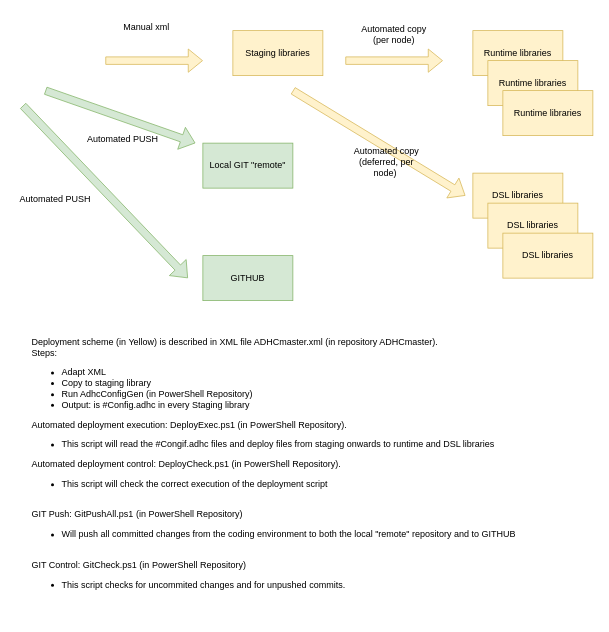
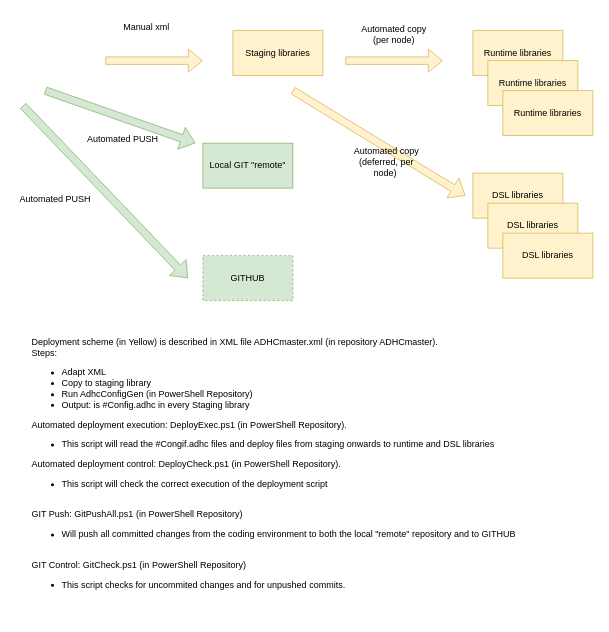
  <mxCell id="0" />
  <mxCell id="1" parent="0" />
  <mxCell id="2" value="" style="shape=flexArrow;endArrow=classic;html=1;fillColor=#fff2cc;strokeColor=#d6b656;" edge="1" parent="1"><mxGeometry width="50" height="50" relative="1" as="geometry"><mxPoint x="140" y="80" as="sourcePoint" /><mxPoint x="270" y="80" as="targetPoint" /><Array as="points" /></mxGeometry></mxCell>
  <mxCell id="3" value="Manual xml" style="text;html=1;strokeColor=none;fillColor=none;align=center;verticalAlign=middle;whiteSpace=wrap;rounded=0;" vertex="1" parent="1"><mxGeometry x="140" y="20" width="110" height="30" as="geometry" /></mxCell>
  <mxCell id="4" value="Staging libraries" style="rounded=0;whiteSpace=wrap;html=1;fillColor=#fff2cc;strokeColor=#d6b656;" vertex="1" parent="1"><mxGeometry x="310" y="40" width="120" height="60" as="geometry" /></mxCell>
  <mxCell id="5" value="" style="shape=flexArrow;endArrow=classic;html=1;fillColor=#fff2cc;strokeColor=#d6b656;" edge="1" parent="1"><mxGeometry width="50" height="50" relative="1" as="geometry"><mxPoint x="460" y="80" as="sourcePoint" /><mxPoint x="590" y="80" as="targetPoint" /><Array as="points" /></mxGeometry></mxCell>
  <mxCell id="6" value="Automated copy&lt;br&gt;(per node)" style="text;html=1;strokeColor=none;fillColor=none;align=center;verticalAlign=middle;whiteSpace=wrap;rounded=0;" vertex="1" parent="1"><mxGeometry x="470" y="30" width="110" height="30" as="geometry" /></mxCell>
  <mxCell id="7" value="Runtime libraries" style="rounded=0;whiteSpace=wrap;html=1;fillColor=#fff2cc;strokeColor=#d6b656;" vertex="1" parent="1"><mxGeometry x="630" y="40" width="120" height="60" as="geometry" /></mxCell>
  <mxCell id="8" value="" style="shape=flexArrow;endArrow=classic;html=1;fillColor=#d5e8d4;strokeColor=#82b366;" edge="1" parent="1"><mxGeometry width="50" height="50" relative="1" as="geometry"><mxPoint x="60" y="120" as="sourcePoint" /><mxPoint x="260" y="190" as="targetPoint" /><Array as="points" /></mxGeometry></mxCell>
  <mxCell id="9" value="Automated PUSH&amp;nbsp;" style="text;html=1;strokeColor=none;fillColor=none;align=center;verticalAlign=middle;whiteSpace=wrap;rounded=0;" vertex="1" parent="1"><mxGeometry x="20" y="250" width="110" height="30" as="geometry" /></mxCell>
  <mxCell id="10" value="Local GIT &quot;remote&quot;" style="rounded=0;whiteSpace=wrap;html=1;fillColor=#d5e8d4;strokeColor=#82b366;" vertex="1" parent="1"><mxGeometry x="270" y="190" width="120" height="60" as="geometry" /></mxCell>
  <mxCell id="11" value="" style="shape=flexArrow;endArrow=classic;html=1;fillColor=#d5e8d4;strokeColor=#82b366;" edge="1" parent="1"><mxGeometry width="50" height="50" relative="1" as="geometry"><mxPoint x="30" y="140" as="sourcePoint" /><mxPoint x="250" y="370" as="targetPoint" /><Array as="points" /></mxGeometry></mxCell>
- <mxCell id="12" value="GITHUB" style="rounded=0;whiteSpace=wrap;html=1;fillColor=#d5e8d4;strokeColor=#82b366;" vertex="1" parent="1"><mxGeometry x="270" y="340" width="120" height="60" as="geometry" /></mxCell>
+ <mxCell id="12" value="GITHUB" style="rounded=0;whiteSpace=wrap;html=1;fillColor=#d5e8d4;strokeColor=#82b366;dashed=1;" vertex="1" parent="1"><mxGeometry x="270" y="340" width="120" height="60" as="geometry" /></mxCell>
  <mxCell id="13" value="" style="shape=flexArrow;endArrow=classic;html=1;fillColor=#fff2cc;strokeColor=#d6b656;" edge="1" parent="1"><mxGeometry width="50" height="50" relative="1" as="geometry"><mxPoint x="390" y="120" as="sourcePoint" /><mxPoint x="620" y="260" as="targetPoint" /><Array as="points" /></mxGeometry></mxCell>
  <mxCell id="14" value="Automated PUSH&amp;nbsp;" style="text;html=1;strokeColor=none;fillColor=none;align=center;verticalAlign=middle;whiteSpace=wrap;rounded=0;" vertex="1" parent="1"><mxGeometry x="110" y="170" width="110" height="30" as="geometry" /></mxCell>
  <mxCell id="15" value="Automated copy&lt;br&gt;(deferred, per node)&amp;nbsp;" style="text;html=1;strokeColor=none;fillColor=none;align=center;verticalAlign=middle;whiteSpace=wrap;rounded=0;" vertex="1" parent="1"><mxGeometry x="460" y="190" width="110" height="50" as="geometry" /></mxCell>
  <mxCell id="16" value="DSL libraries" style="rounded=0;whiteSpace=wrap;html=1;fillColor=#fff2cc;strokeColor=#d6b656;" vertex="1" parent="1"><mxGeometry x="630" y="230" width="120" height="60" as="geometry" /></mxCell>
  <mxCell id="17" value="Runtime libraries" style="rounded=0;whiteSpace=wrap;html=1;fillColor=#fff2cc;strokeColor=#d6b656;" vertex="1" parent="1"><mxGeometry x="650" y="80" width="120" height="60" as="geometry" /></mxCell>
  <mxCell id="18" value="Runtime libraries" style="rounded=0;whiteSpace=wrap;html=1;fillColor=#fff2cc;strokeColor=#d6b656;" vertex="1" parent="1"><mxGeometry x="670" y="120" width="120" height="60" as="geometry" /></mxCell>
  <mxCell id="19" value="DSL libraries" style="rounded=0;whiteSpace=wrap;html=1;fillColor=#fff2cc;strokeColor=#d6b656;" vertex="1" parent="1"><mxGeometry x="650" y="270" width="120" height="60" as="geometry" /></mxCell>
  <mxCell id="20" value="DSL libraries" style="rounded=0;whiteSpace=wrap;html=1;fillColor=#fff2cc;strokeColor=#d6b656;" vertex="1" parent="1"><mxGeometry x="670" y="310" width="120" height="60" as="geometry" /></mxCell>
  <mxCell id="21" value="Deployment scheme (in Yellow) is described in XML file ADHCmaster.xml (in repository ADHCmaster).&amp;nbsp;&lt;br&gt;Steps:&lt;br&gt;&lt;ul&gt;&lt;li&gt;Adapt XML&lt;/li&gt;&lt;li&gt;Copy to staging library&lt;/li&gt;&lt;li&gt;Run AdhcConfigGen (in PowerShell Repository)&lt;/li&gt;&lt;li&gt;Output: is #Config.adhc in every Staging library&lt;/li&gt;&lt;/ul&gt;&lt;div&gt;Automated deployment execution: DeployExec.ps1 (in PowerShell Repository).&amp;nbsp;&lt;/div&gt;&lt;div&gt;&lt;ul&gt;&lt;li&gt;This script will read the #Congif.adhc files and deploy files from staging onwards to runtime and DSL libraries&lt;/li&gt;&lt;/ul&gt;&lt;div&gt;Automated deployment control: DeployCheck.ps1 (in PowerShell Repository).&lt;/div&gt;&lt;/div&gt;&lt;div&gt;&lt;ul&gt;&lt;li&gt;This script will check the correct execution of the deployment script&lt;/li&gt;&lt;/ul&gt;&lt;div&gt;&lt;br&gt;&lt;/div&gt;&lt;/div&gt;&lt;div&gt;GIT Push: GitPushAll.ps1 (in PowerShell Repository)&lt;/div&gt;&lt;div&gt;&lt;ul&gt;&lt;li&gt;Will push all committed changes from the coding environment to both the local &quot;remote&quot; repository and to GITHUB&lt;/li&gt;&lt;/ul&gt;&lt;div&gt;&lt;br&gt;&lt;/div&gt;&lt;/div&gt;&lt;div&gt;GIT Control: GitCheck.ps1 (in PowerShell Repository)&lt;/div&gt;&lt;div&gt;&lt;ul&gt;&lt;li&gt;This script checks for uncommited changes and for unpushed commits.&amp;nbsp;&lt;/li&gt;&lt;/ul&gt;&lt;/div&gt;&lt;div&gt;&lt;br&gt;&lt;/div&gt;" style="text;html=1;strokeColor=none;fillColor=none;align=left;verticalAlign=middle;whiteSpace=wrap;rounded=0;" vertex="1" parent="1"><mxGeometry x="40" y="440" width="710" height="380" as="geometry" /></mxCell>
